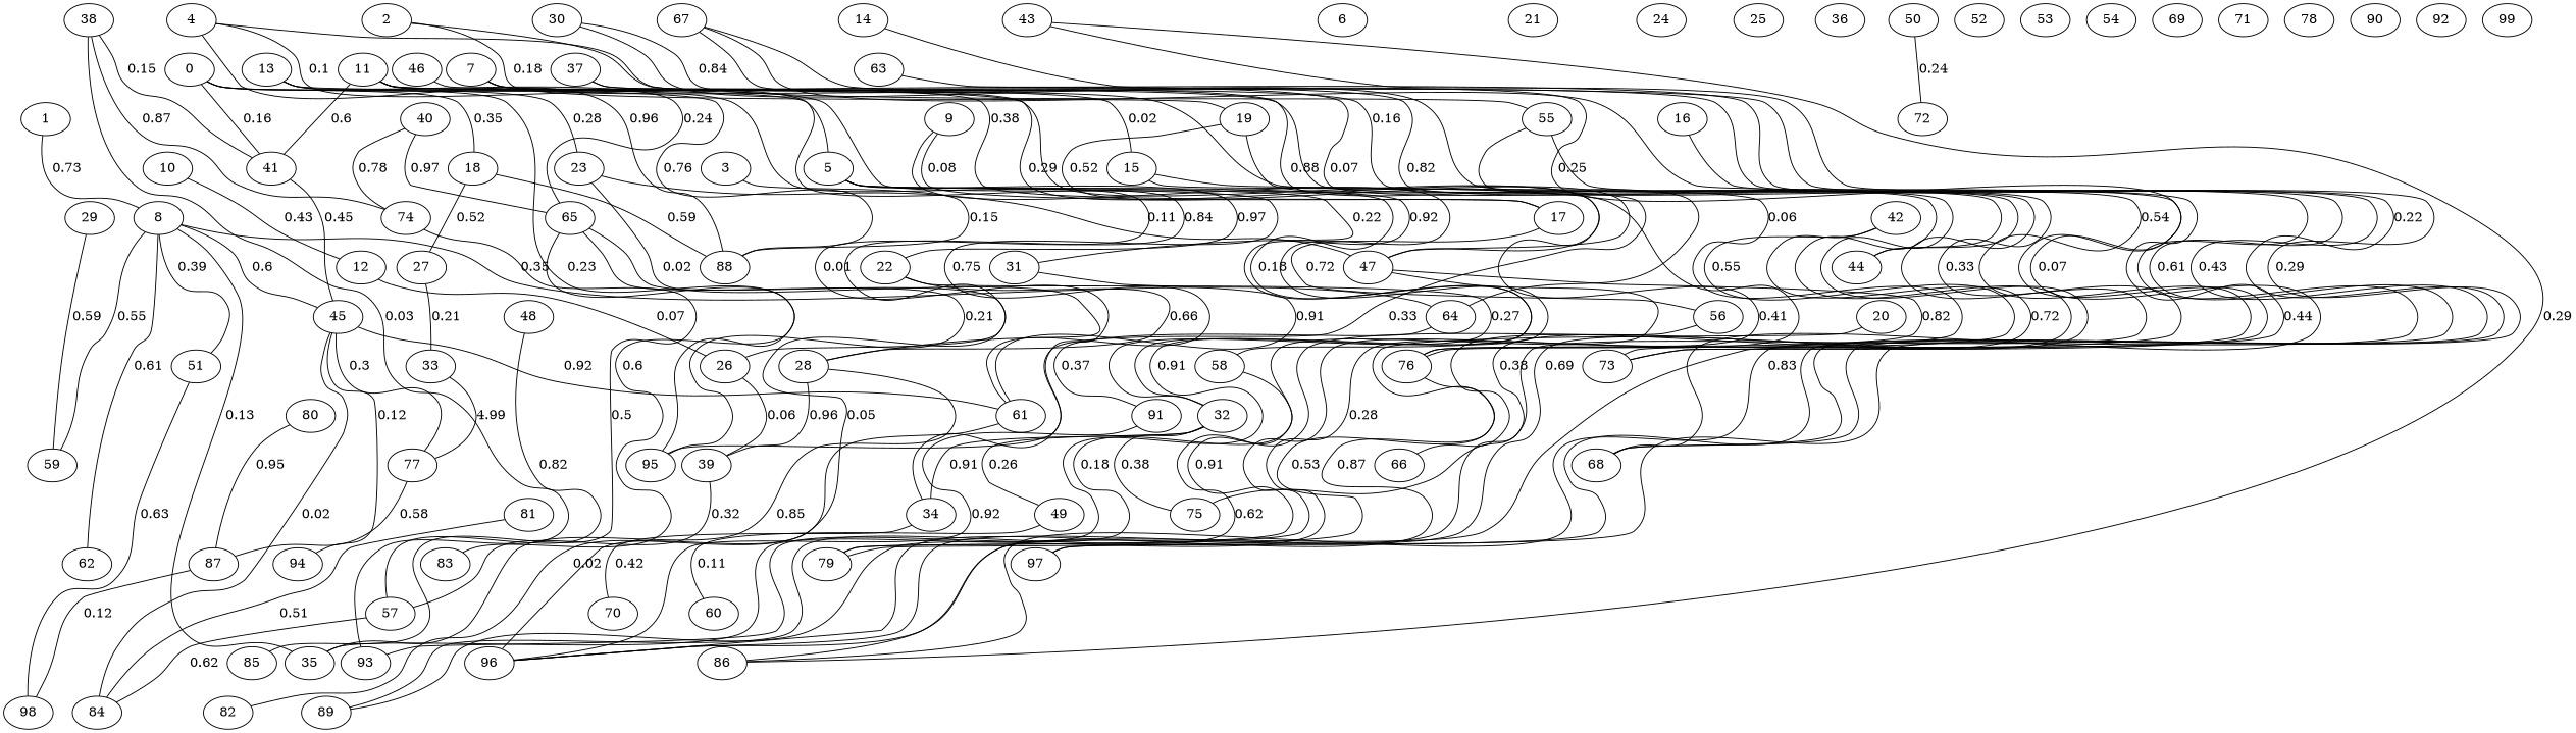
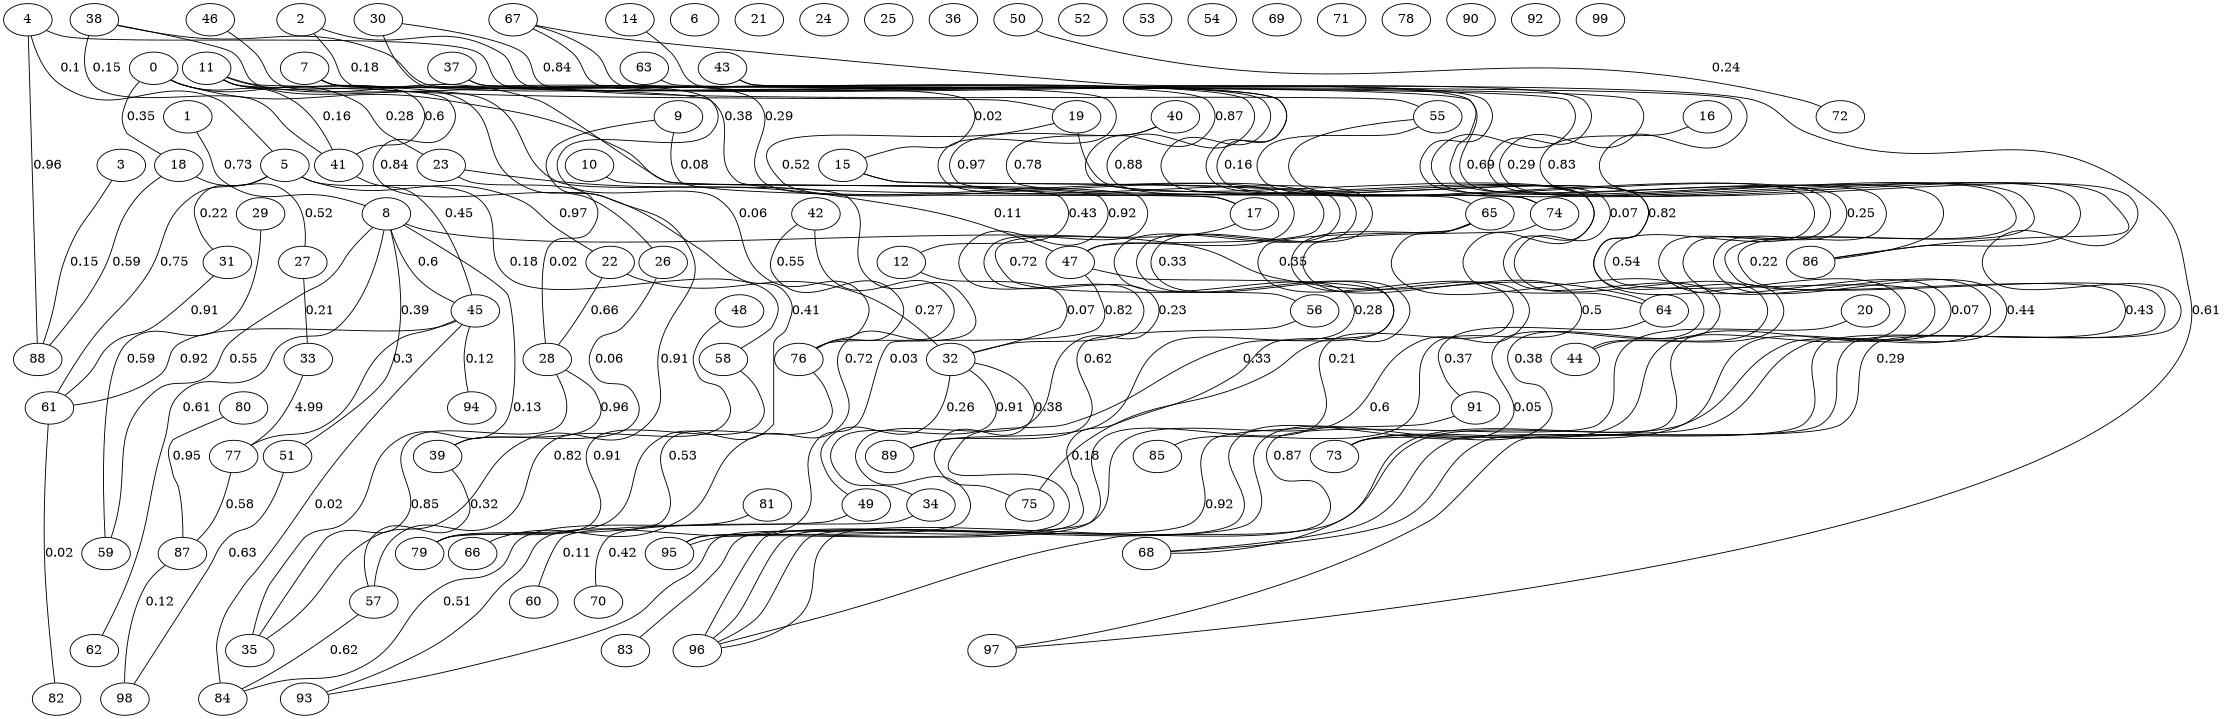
  strict graph {
    0
    18
    23
    41
    95
    88
    27
    47
    28
    45
    1
    8
    35
    51
    59
    62
    64
    2
    19
    44
    96
    3
    4
    5
    73
    22
    31
    58
    61
    32
    79
    82
    6
    7
    15
    76
    86
    89
    77
    84
    94
    98
    91
    9
    17
    56
    63
    68
    10
    12
    11
    26
    39
    34
    75
    49
    16
-   13
    65
    70
    83
    14
    33
    93
    20
    21
    24
    25
    57
    29
    30
    55
    60
    87
    36
    37
    38
    74
    85
    40
    42
    66
    43
    97
    46
    48
    50
    72
    52
    53
    54
    67
    69
    71
    78
    80
    81
    90
    92
    99
    0 -- 18 [label=0.35 weight=0.35079658929913327]
    0 -- 23 [label=0.28 weight=0.2830055758459721]
    0 -- 41 [label=0.16 weight=0.16340277456818497]
    0 -- 95 [label=0.23 weight=0.23447333253738012]
    18 -- 88 [label=0.59 weight=0.5874138097396444]
    18 -- 27 [label=0.52 weight=0.5210284094664822]
    23 -- 47 [label=0.11 weight=0.1130203044422392]
    23 -- 28 [label=0.02 weight=0.01535434892061105]
    41 -- 45 [label=0.45 weight=0.4462589719503769]
    27 -- 33 [label=0.21 weight=0.20909678732360548]
    47 -- 76 [label=0.82 weight=0.8210252003513936]
    47 -- 93 [label=0.18 weight=0.18198292466711286]
    28 -- 35 [label=0.85 weight=0.8539277743044374]
    28 -- 39 [label=0.96 weight=0.9615638743459763]
    45 -- 61 [label=0.92 weight=0.9150213909082241]
    45 -- 77 [label=0.3 weight=0.2983638297981924]
    45 -- 84 [label=0.02 weight=0.02360489852878289]
    45 -- 94 [label=0.12 weight=0.11648589698776657]
    1 -- 8 [label=0.73 weight=0.7251920348612845]
    8 -- 45 [label=0.6 weight=0.6027708886558533]
    8 -- 35 [label=0.13 weight=0.12656182296597462]
    8 -- 51 [label=0.39 weight=0.39457321460971506]
    8 -- 59 [label=0.55 weight=0.5536800523134499]
    8 -- 62 [label=0.61 weight=0.6072784458604608]
    8 -- 64 [label=0.35 weight=0.35231343004194127]
    51 -- 98 [label=0.63 weight=0.6280882991604803]
    64 -- 91 [label=0.37 weight=0.37054505601523224]
    2 -- 19 [label=0.18 weight=0.17983109956531895]
    2 -- 44 [label=0.16 weight=0.16379325256276078]
    19 -- 47 [label=0.52 weight=0.5230579930709922]
    19 -- 96 [label=0.38 weight=0.3839401203631069]
    3 -- 88 [label=0.15 weight=0.15406695263948678]
    4 -- 88 [label=0.96 weight=0.9601513228896448]
    4 -- 5 [label=0.1 weight=0.09811737452370528]
    4 -- 73 [label=0.82 weight=0.8210743670789314]
    5 -- 22 [label=0.97 weight=0.9653701209802982]
    5 -- 31 [label=0.22 weight=0.21555083665337071]
    5 -- 58 [label=0.18 weight=0.17990161998210696]
    5 -- 61 [label=0.75 weight=0.7469043106892816]
    22 -- 28 [label=0.66 weight=0.6620577997128144]
    22 -- 32 [label=0.27 weight=0.2692279437935339]
    31 -- 61 [label=0.91 weight=0.9054066849288014]
    58 -- 79 [label=0.91 weight=0.9088560421027584]
    61 -- 82 [label=0.02 weight=0.020067802228538656]
    32 -- 34 [label=0.91 weight=0.9099901535379494]
    32 -- 75 [label=0.38 weight=0.3777201315317332]
    32 -- 49 [label=0.26 weight=0.2637471169042853]
    7 -- 15 [label=0.02 weight=0.020350868172881453]
    7 -- 76 [label=0.06 weight=0.06365741945465031]
    7 -- 86 [label=0.69 weight=0.688846673141942]
    15 -- 95 [label=0.33 weight=0.32749657376356667]
    15 -- 89 [label=0.28 weight=0.2795445253461928]
    76 -- 79 [label=0.53 weight=0.5260785485772868]
    77 -- 87 [label=0.58 weight=0.5799362979524729]
    91 -- 96 [label=0.92 weight=0.9218813461480205]
    9 -- 35 [label=0.91 weight=0.9136613700756592]
    9 -- 17 [label=0.08 weight=0.07688558720720429]
    17 -- 56 [label=0.72 weight=0.7178197762610099]
    56 -- 89 [label=0.62 weight=0.6235527218552099]
    63 -- 68 [label=0.43 weight=0.4322785549889121]
    10 -- 12 [label=0.43 weight=0.42899162492316867]
-   12 -- 26 [label=0.07 weight=0.06625280851870241]
+   12 -- 32 [label=0.07 weight=0.06625280851870241]
    11 -- 41 [label=0.6 weight=0.5994910926289473]
    11 -- 32 [label=0.92 weight=0.9220513842383093]
    11 -- 79 [label=0.41 weight=0.4055504822117817]
    11 -- 17 [label=0.38 weight=0.38369068472992784]
    11 -- 26 [label=0.84 weight=0.8376765267506283]
    26 -- 39 [label=0.06 weight=0.0628765336878212]
    39 -- 57 [label=0.32 weight=0.3151686758748663]
    34 -- 70 [label=0.42 weight=0.42211957364388253]
    49 -- 60 [label=0.11 weight=0.10743472768889695]
    16 -- 86 [label=0.83 weight=0.8274931018857787]
-   13 -- 88 [label=0.76 weight=0.7570134627432423]
-   13 -- 34 [label=0.01 weight=0.013771050496238502]
-   13 -- 65 [label=0.24 weight=0.2436272933166994]
    65 -- 95 [label=0.21 weight=0.20606759606164948]
    65 -- 96 [label=0.05 weight=0.04999295653546221]
    65 -- 83 [label=0.6 weight=0.602304323523956]
    14 -- 68 [label=0.22 weight=0.22055747725582486]
    33 -- 77 [label=4.99 weight=0.9865632364349167]
    20 -- 96 [label=0.87 weight=0.8695578481151531]
    57 -- 84 [label=0.62 weight=0.6238380259267359]
    29 -- 59 [label=0.59 weight=0.5914052445483757]
    30 -- 75 [label=0.33 weight=0.33060910584735814]
    30 -- 55 [label=0.84 weight=0.8368318618489947]
    55 -- 73 [label=0.54 weight=0.5447222559868509]
    55 -- 68 [label=0.07 weight=0.07158669759600933]
    87 -- 98 [label=0.12 weight=0.11782353820041724]
    37 -- 64 [label=0.88 weight=0.8849064579347531]
    37 -- 44 [label=0.07 weight=0.07300603364119296]
    38 -- 41 [label=0.15 weight=0.1485715373620593]
    38 -- 93 [label=0.03 weight=0.03319393471981724]
    38 -- 74 [label=0.87 weight=0.8702432637285911]
    74 -- 85 [label=0.5 weight=0.5007408601875478]
    40 -- 65 [label=0.97 weight=0.969619259782173]
    40 -- 74 [label=0.78 weight=0.7763237764138983]
    42 -- 76 [label=0.55 weight=0.5527471889080234]
    42 -- 66 [label=0.72 weight=0.7206354482355151]
    43 -- 86 [label=0.29 weight=0.29336050461527663]
    43 -- 97 [label=0.29 weight=0.2854122241069468]
    46 -- 47 [label=0.29 weight=0.28836917341386925]
    48 -- 57 [label=0.82 weight=0.8847267803194843]
    50 -- 72 [label=0.24 weight=0.24098254032427613]
    67 -- 96 [label=0.44 weight=0.44301367454447405]
    67 -- 73 [label=0.25 weight=0.24620864787629904]
    67 -- 97 [label=0.61 weight=0.6099038256104069]
    80 -- 87 [label=0.95 weight=0.9522342996233073]
    81 -- 84 [label=0.51 weight=0.5055859936589238]
  }
